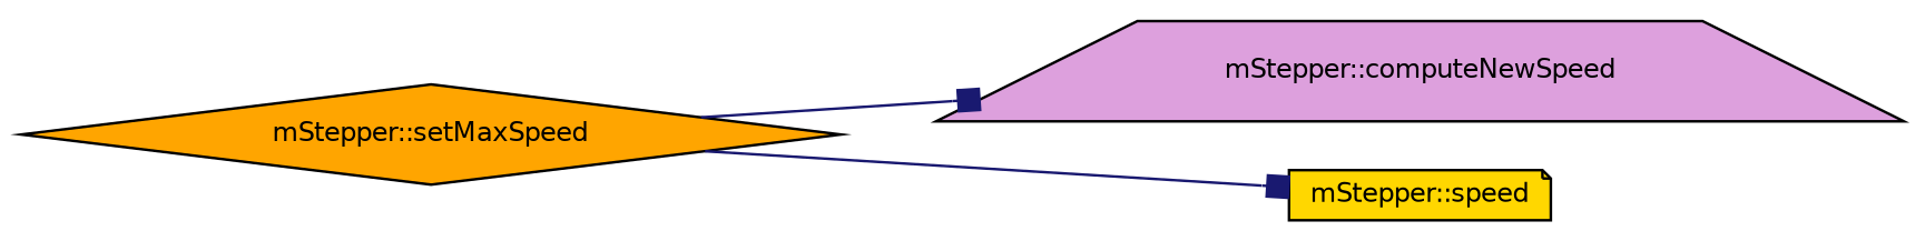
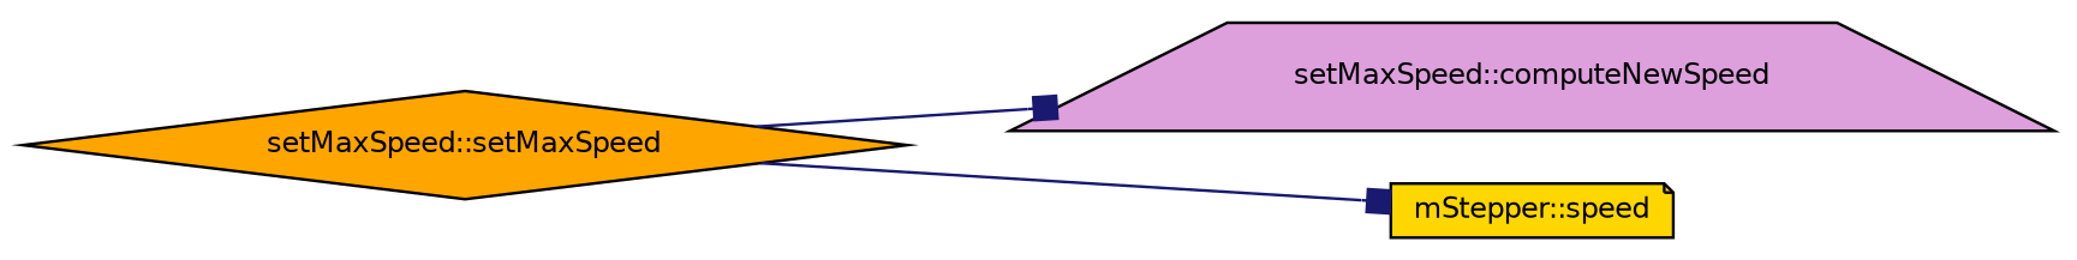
  digraph {
    rankdir=LR
    node [color=black fontname=Helvetica fontsize=10 style=filled]
    edge [arrowhead=box color=midnightblue fontname=Helvetica fontsize=10 labelfontname=Helvetica labelfontsize=10 style=solid]
-   n1 [fillcolor=orange fontcolor=black height=0.2 label="mStepper::setMaxSpeed" shape=diamond width=0.4]
-   n2 [fillcolor=plum height=0.2 label="mStepper::computeNewSpeed" shape=trapezium width=0.4]
+   n1 [fillcolor=orange fontcolor=black height=0.2 label="setMaxSpeed::setMaxSpeed" shape=diamond width=0.4]
+   n2 [fillcolor=plum height=0.2 label="setMaxSpeed::computeNewSpeed" shape=trapezium width=0.4]
    n3 [fillcolor=gold height=0.2 label="mStepper::speed" shape=note width=0.4]
    n1 -> n2
    n1 -> n3
  }
